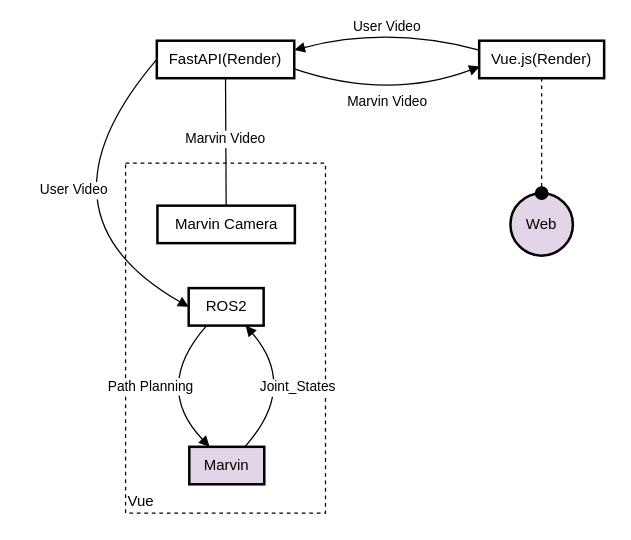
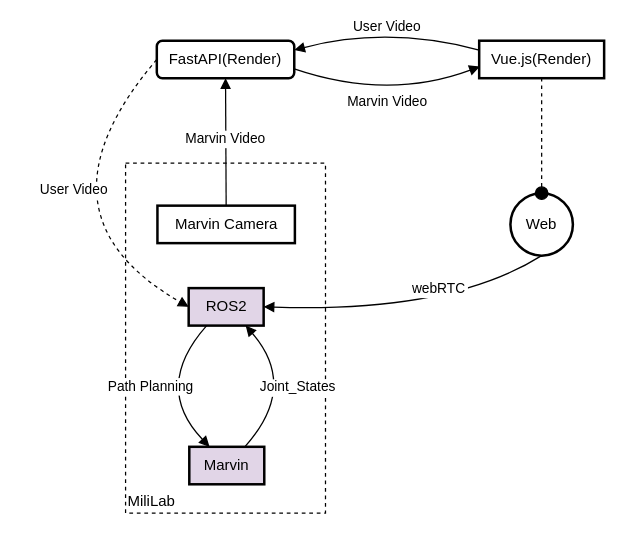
  <mxCell id="0" />
  <mxCell id="1" parent="0" />
- <mxCell id="2" value="Vue" style="rounded=0;whiteSpace=wrap;html=1;fillColor=none;dashed=1;align=left;verticalAlign=bottom;" vertex="1" parent="1"><mxGeometry x="100" y="130" width="160" height="280" as="geometry" /></mxCell>
+ <mxCell id="2" value="MiliLab" style="rounded=0;whiteSpace=wrap;html=1;fillColor=none;dashed=1;align=left;verticalAlign=bottom;" vertex="1" parent="1"><mxGeometry x="100" y="130" width="160" height="280" as="geometry" /></mxCell>
  <mxCell id="3" value="Vue.js(Render)" style="whiteSpace=wrap;strokeWidth=2;" parent="1" vertex="1"><mxGeometry x="383" y="32" width="100" height="30" as="geometry" /></mxCell>
- <mxCell id="4" value="FastAPI(Render)" style="whiteSpace=wrap;strokeWidth=2;" parent="1" vertex="1"><mxGeometry x="125" y="32" width="110" height="30" as="geometry" /></mxCell>
+ <mxCell id="4" value="FastAPI(Render)" style="whiteSpace=wrap;strokeWidth=2;rounded=1;" parent="1" vertex="1"><mxGeometry x="125" y="32" width="110" height="30" as="geometry" /></mxCell>
  <mxCell id="5" value="Marvin Camera" style="whiteSpace=wrap;strokeWidth=2;" parent="1" vertex="1"><mxGeometry x="125.5" y="164" width="110" height="30" as="geometry" /></mxCell>
- <mxCell id="6" value="Web" style="ellipse;aspect=fixed;strokeWidth=2;whiteSpace=wrap;fillColor=#e1d5e7;" parent="1" vertex="1"><mxGeometry x="408" y="154" width="50" height="50" as="geometry" /></mxCell>
- <mxCell id="7" value="ROS2" style="whiteSpace=wrap;strokeWidth=2;" parent="1" vertex="1"><mxGeometry x="150.5" y="230" width="60" height="30" as="geometry" /></mxCell>
+ <mxCell id="6" value="Web" style="ellipse;aspect=fixed;strokeWidth=2;whiteSpace=wrap;" parent="1" vertex="1"><mxGeometry x="408" y="154" width="50" height="50" as="geometry" /></mxCell>
+ <mxCell id="7" value="ROS2" style="whiteSpace=wrap;strokeWidth=2;fillColor=#e1d5e7;" parent="1" vertex="1"><mxGeometry x="150.5" y="230" width="60" height="30" as="geometry" /></mxCell>
  <mxCell id="8" value="Marvin" style="whiteSpace=wrap;strokeWidth=2;fillColor=#e1d5e7;" parent="1" vertex="1"><mxGeometry x="151" y="357" width="60" height="30" as="geometry" /></mxCell>
  <mxCell id="9" value="Marvin Video" style="curved=1;startArrow=none;endArrow=block;exitX=1;exitY=0.75;entryX=0.005;entryY=0.69;rounded=0;exitDx=0;exitDy=0;entryDx=0;entryDy=0;entryPerimeter=0;" parent="1" source="4" target="3" edge="1"><mxGeometry x="0.005" relative="1" as="geometry"><Array as="points"><mxPoint x="310" y="80" /></Array><mxPoint as="offset" /></mxGeometry></mxCell>
  <mxCell id="10" value="" style="curved=1;startArrow=none;endArrow=oval;endSize=10;endFill=1;exitX=0.5;exitY=1;entryX=0.5;entryY=0;rounded=0;entryDx=0;entryDy=0;exitDx=0;exitDy=0;dashed=1;" parent="1" source="3" target="6" edge="1"><mxGeometry relative="1" as="geometry"><Array as="points" /></mxGeometry></mxCell>
  <mxCell id="11" value="User Video" style="curved=1;startArrow=none;endArrow=block;exitX=0;exitY=0.25;rounded=0;exitDx=0;exitDy=0;entryX=1;entryY=0.25;entryDx=0;entryDy=0;" parent="1" source="3" target="4" edge="1"><mxGeometry x="-0.013" relative="1" as="geometry"><Array as="points"><mxPoint x="310" y="20" /></Array><mxPoint x="260" y="40" as="targetPoint" /><mxPoint as="offset" /></mxGeometry></mxCell>
- <mxCell id="12" value="User Video" style="curved=1;startArrow=none;endArrow=block;exitX=0;exitY=0.5;entryX=0;entryY=0.5;rounded=0;exitDx=0;exitDy=0;entryDx=0;entryDy=0;" parent="1" source="4" target="7" edge="1"><mxGeometry x="0.19" y="36" relative="1" as="geometry"><Array as="points"><mxPoint x="20" y="170" /></Array><mxPoint as="offset" /></mxGeometry></mxCell>
+ <mxCell id="12" value="User Video" style="curved=1;startArrow=none;endArrow=block;exitX=0;exitY=0.5;entryX=0;entryY=0.5;rounded=0;exitDx=0;exitDy=0;entryDx=0;entryDy=0;dashed=1;" parent="1" source="4" target="7" edge="1"><mxGeometry x="0.19" y="36" relative="1" as="geometry"><Array as="points"><mxPoint x="20" y="170" /></Array><mxPoint as="offset" /></mxGeometry></mxCell>
  <mxCell id="13" value="Path Planning" style="curved=1;startArrow=none;endArrow=block;exitX=0.24;exitY=1;entryX=0.27;entryY=0;rounded=0;" parent="1" source="7" target="8" edge="1"><mxGeometry x="-0.006" y="-1" relative="1" as="geometry"><Array as="points"><mxPoint x="121.5" y="309" /></Array><mxPoint y="-1" as="offset" /></mxGeometry></mxCell>
  <mxCell id="14" value="Joint_States" style="curved=1;startArrow=none;endArrow=block;exitX=0.74;exitY=0;entryX=0.76;entryY=1;rounded=0;" parent="1" source="8" target="7" edge="1"><mxGeometry x="-0.002" relative="1" as="geometry"><Array as="points"><mxPoint x="238.5" y="309" /></Array><mxPoint as="offset" /></mxGeometry></mxCell>
- <mxCell id="15" value="Marvin Video" style="curved=1;startArrow=none;endArrow=none;exitX=0.5;exitY=0;entryX=0.5;entryY=1;rounded=0;entryDx=0;entryDy=0;exitDx=0;exitDy=0;" parent="1" source="5" target="4" edge="1"><mxGeometry x="0.059" relative="1" as="geometry"><Array as="points" /><mxPoint as="offset" /></mxGeometry></mxCell>
+ <mxCell id="15" value="Marvin Video" style="curved=1;startArrow=none;endArrow=block;exitX=0.5;exitY=0;entryX=0.5;entryY=1;rounded=0;entryDx=0;entryDy=0;exitDx=0;exitDy=0;" parent="1" source="5" target="4" edge="1"><mxGeometry x="0.059" relative="1" as="geometry"><Array as="points" /><mxPoint as="offset" /></mxGeometry></mxCell>
+ <mxCell id="16" value="webRTC" style="curved=1;startArrow=none;endArrow=block;exitX=0.49;exitY=1;entryX=1;entryY=0.5;rounded=0;entryDx=0;entryDy=0;" parent="1" source="6" target="7" edge="1"><mxGeometry x="-0.182" y="-20" relative="1" as="geometry"><Array as="points"><mxPoint x="360" y="250" /></Array><mxPoint as="offset" /></mxGeometry></mxCell>
